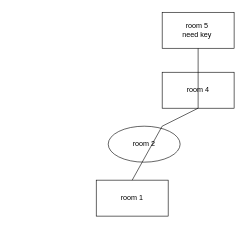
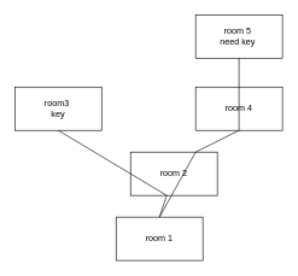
  <mxCell id="0" />
  <mxCell id="1" parent="0" />
  <mxCell id="2" value="room 1" style="rounded=0;whiteSpace=wrap;html=1;" vertex="1" parent="1"><mxGeometry x="160" y="300" width="120" height="60" as="geometry" /></mxCell>
- <mxCell id="3" value="room 2" style="ellipse;whiteSpace=wrap;html=1;" vertex="1" parent="1"><mxGeometry x="180" y="210" width="120" height="60" as="geometry" /></mxCell>
+ <mxCell id="3" value="room 2" style="rounded=0;whiteSpace=wrap;html=1;" vertex="1" parent="1"><mxGeometry x="180" y="210" width="120" height="60" as="geometry" /></mxCell>
+ <mxCell id="4" value="room3&amp;nbsp;&lt;br&gt;key" style="rounded=0;whiteSpace=wrap;html=1;" vertex="1" parent="1"><mxGeometry x="20" y="120" width="120" height="60" as="geometry" /></mxCell>
  <mxCell id="5" value="room 4" style="rounded=0;whiteSpace=wrap;html=1;" vertex="1" parent="1"><mxGeometry x="270" y="120" width="120" height="60" as="geometry" /></mxCell>
  <mxCell id="6" value="room 5&amp;nbsp;&lt;br&gt;need key&amp;nbsp;" style="rounded=0;whiteSpace=wrap;html=1;" vertex="1" parent="1"><mxGeometry x="270" y="20" width="120" height="60" as="geometry" /></mxCell>
  <mxCell id="7" value="" style="endArrow=none;html=1;rounded=0;exitX=0.5;exitY=0;exitDx=0;exitDy=0;entryX=0.5;entryY=1;entryDx=0;entryDy=0;" edge="1" parent="1" source="2" target="6"><mxGeometry width="50" height="50" relative="1" as="geometry"><mxPoint x="230" y="150" as="sourcePoint" /><mxPoint x="280" y="100" as="targetPoint" /><Array as="points"><mxPoint x="270" y="210" /><mxPoint x="330" y="180" /></Array></mxGeometry></mxCell>
+ <mxCell id="8" value="" style="endArrow=none;html=1;rounded=0;exitX=0.5;exitY=0;exitDx=0;exitDy=0;entryX=0.5;entryY=1;entryDx=0;entryDy=0;" edge="1" parent="1" source="2" target="4"><mxGeometry width="50" height="50" relative="1" as="geometry"><mxPoint x="230" y="150" as="sourcePoint" /><mxPoint x="280" y="100" as="targetPoint" /><Array as="points"><mxPoint x="230" y="270" /></Array></mxGeometry></mxCell>
